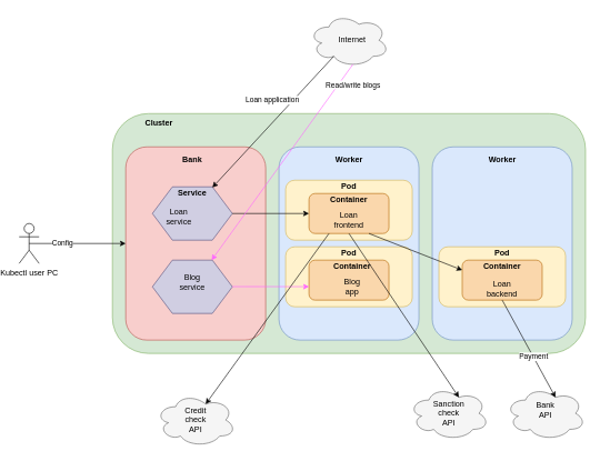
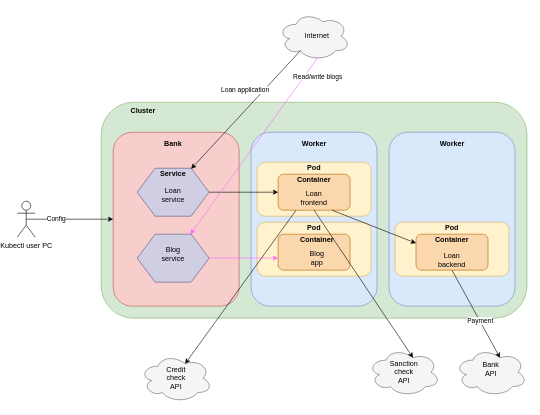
  <mxCell id="0" />
  <mxCell id="1" parent="0" />
  <mxCell id="2" value="" style="rounded=1;whiteSpace=wrap;html=1;fillColor=#d5e8d4;strokeColor=#82b366;" vertex="1" parent="1"><mxGeometry x="160" y="170" width="710" height="360" as="geometry" /></mxCell>
  <mxCell id="3" style="edgeStyle=orthogonalEdgeStyle;rounded=0;orthogonalLoop=1;jettySize=auto;html=1;exitX=0.5;exitY=0.5;exitDx=0;exitDy=0;exitPerimeter=0;entryX=0.5;entryY=1;entryDx=0;entryDy=0;" edge="1" parent="1" source="5" target="10"><mxGeometry relative="1" as="geometry" /></mxCell>
  <mxCell id="4" value="Config" style="edgeLabel;html=1;align=center;verticalAlign=middle;resizable=0;points=[];" vertex="1" connectable="0" parent="3"><mxGeometry x="-0.321" y="2" relative="1" as="geometry"><mxPoint as="offset" /></mxGeometry></mxCell>
  <mxCell id="5" value="Kubectl user PC" style="shape=umlActor;verticalLabelPosition=bottom;labelBackgroundColor=#ffffff;verticalAlign=top;html=1;outlineConnect=0;" vertex="1" parent="1"><mxGeometry x="20" y="335" width="30" height="60" as="geometry" /></mxCell>
  <mxCell id="6" value="" style="ellipse;shape=cloud;whiteSpace=wrap;html=1;fillColor=#f5f5f5;strokeColor=#666666;fontColor=#333333;" vertex="1" parent="1"><mxGeometry x="455" width="120" height="80" as="geometry" y="20" /></mxCell>
  <mxCell id="7" value="" style="ellipse;shape=cloud;whiteSpace=wrap;html=1;fillColor=#f5f5f5;strokeColor=#666666;fontColor=#333333;" vertex="1" parent="1"><mxGeometry x="750" y="580" width="120" height="80" as="geometry" /></mxCell>
  <mxCell id="8" value="" style="ellipse;shape=cloud;whiteSpace=wrap;html=1;fillColor=#f5f5f5;strokeColor=#666666;fontColor=#333333;" vertex="1" parent="1"><mxGeometry x="225" y="590" width="120" height="80" as="geometry" /></mxCell>
  <mxCell id="9" value="" style="ellipse;shape=cloud;whiteSpace=wrap;html=1;fillColor=#f5f5f5;strokeColor=#666666;fontColor=#333333;" vertex="1" parent="1"><mxGeometry x="605" y="580" width="120" height="80" as="geometry" /></mxCell>
  <mxCell id="10" value="" style="rounded=1;whiteSpace=wrap;html=1;direction=south;fillColor=#f8cecc;strokeColor=#b85450;" vertex="1" parent="1"><mxGeometry x="180" y="220" width="210" height="290" as="geometry" /></mxCell>
  <mxCell id="11" value="" style="rounded=1;whiteSpace=wrap;html=1;direction=south;fillColor=#dae8fc;strokeColor=#6c8ebf;" vertex="1" parent="1"><mxGeometry x="410" y="220" width="210" height="290" as="geometry" /></mxCell>
  <mxCell id="12" value="" style="rounded=1;whiteSpace=wrap;html=1;direction=south;fillColor=#dae8fc;strokeColor=#6c8ebf;" vertex="1" parent="1"><mxGeometry x="640" y="220" width="210" height="290" as="geometry" /></mxCell>
  <mxCell id="13" value="&lt;b&gt;Cluster&lt;/b&gt;" style="text;html=1;strokeColor=none;fillColor=none;align=center;verticalAlign=middle;whiteSpace=wrap;rounded=0;" vertex="1" parent="1"><mxGeometry x="210" y="175" width="40" height="20" as="geometry" /></mxCell>
  <mxCell id="14" value="&lt;b&gt;Bank&lt;/b&gt;" style="text;html=1;strokeColor=none;fillColor=none;align=center;verticalAlign=middle;whiteSpace=wrap;rounded=0;" vertex="1" parent="1"><mxGeometry x="220" y="230" width="120" height="20" as="geometry" /></mxCell>
  <mxCell id="15" value="&lt;b&gt;Worker&lt;/b&gt;" style="text;html=1;strokeColor=none;fillColor=none;align=center;verticalAlign=middle;whiteSpace=wrap;rounded=0;" vertex="1" parent="1"><mxGeometry x="477.5" y="230" width="75" height="20" as="geometry" /></mxCell>
  <mxCell id="16" value="&lt;b&gt;Worker&lt;/b&gt;" style="text;html=1;strokeColor=none;fillColor=none;align=center;verticalAlign=middle;whiteSpace=wrap;rounded=0;" vertex="1" parent="1"><mxGeometry x="707.5" y="230" width="75" height="20" as="geometry" /></mxCell>
  <mxCell id="17" value="Internet" style="text;html=1;strokeColor=none;fillColor=none;align=center;verticalAlign=middle;whiteSpace=wrap;rounded=0;" vertex="1" parent="1"><mxGeometry x="500" y="50" width="40" height="20" as="geometry" /></mxCell>
  <mxCell id="18" value="Bank API" style="text;html=1;strokeColor=none;fillColor=none;align=center;verticalAlign=middle;whiteSpace=wrap;rounded=0;" vertex="1" parent="1"><mxGeometry x="790" y="610" width="40" height="10" as="geometry" /></mxCell>
  <mxCell id="19" value="Credit check API" style="text;html=1;strokeColor=none;fillColor=none;align=center;verticalAlign=middle;whiteSpace=wrap;rounded=0;" vertex="1" parent="1"><mxGeometry x="265" y="620" width="40" height="20" as="geometry" /></mxCell>
  <mxCell id="20" value="Sanction check API" style="text;html=1;strokeColor=none;fillColor=none;align=center;verticalAlign=middle;whiteSpace=wrap;rounded=0;" vertex="1" parent="1"><mxGeometry x="645" y="610" width="40" height="20" as="geometry" /></mxCell>
  <mxCell id="21" value="" style="rounded=1;whiteSpace=wrap;html=1;fillColor=#fff2cc;strokeColor=#d6b656;" vertex="1" parent="1"><mxGeometry x="420" y="270" width="190" height="90" as="geometry" /></mxCell>
  <mxCell id="22" value="" style="rounded=1;whiteSpace=wrap;html=1;fillColor=#fff2cc;strokeColor=#d6b656;" vertex="1" parent="1"><mxGeometry x="650" y="370" width="190" height="90" as="geometry" /></mxCell>
  <mxCell id="23" value="&lt;b&gt;Pod&lt;/b&gt;" style="text;html=1;strokeColor=none;fillColor=none;align=center;verticalAlign=middle;whiteSpace=wrap;rounded=0;" vertex="1" parent="1"><mxGeometry x="495" y="270" width="40" height="20" as="geometry" /></mxCell>
  <mxCell id="24" value="&lt;b&gt;Pod&lt;/b&gt;" style="text;html=1;strokeColor=none;fillColor=none;align=center;verticalAlign=middle;whiteSpace=wrap;rounded=0;" vertex="1" parent="1"><mxGeometry x="725" y="370" width="40" height="20" as="geometry" /></mxCell>
  <mxCell id="25" value="" style="rounded=1;whiteSpace=wrap;html=1;fillColor=#fad7ac;strokeColor=#b46504;" vertex="1" parent="1"><mxGeometry x="455" y="290" width="120" height="60" as="geometry" /></mxCell>
  <mxCell id="26" value="" style="rounded=1;whiteSpace=wrap;html=1;fillColor=#fad7ac;strokeColor=#b46504;" vertex="1" parent="1"><mxGeometry x="685" y="390" width="120" height="60" as="geometry" /></mxCell>
  <mxCell id="27" value="&lt;b&gt;Container&lt;/b&gt;" style="text;html=1;strokeColor=none;fillColor=none;align=center;verticalAlign=middle;whiteSpace=wrap;rounded=0;" vertex="1" parent="1"><mxGeometry x="495" y="290" width="40" height="20" as="geometry" /></mxCell>
  <mxCell id="28" value="&lt;b&gt;Container&lt;/b&gt;" style="text;html=1;strokeColor=none;fillColor=none;align=center;verticalAlign=middle;whiteSpace=wrap;rounded=0;" vertex="1" parent="1"><mxGeometry x="725" y="390" width="40" height="20" as="geometry" /></mxCell>
  <mxCell id="29" value="" style="shape=hexagon;perimeter=hexagonPerimeter2;whiteSpace=wrap;html=1;fillColor=#d0cee2;strokeColor=#56517e;" vertex="1" parent="1"><mxGeometry x="220" y="280" width="120" height="80" as="geometry" /></mxCell>
  <mxCell id="30" value="&lt;b&gt;Service&lt;/b&gt;" style="text;html=1;strokeColor=none;fillColor=none;align=center;verticalAlign=middle;whiteSpace=wrap;rounded=0;" vertex="1" parent="1"><mxGeometry x="260" y="280" width="40" height="20" as="geometry" /></mxCell>
  <mxCell id="31" style="rounded=0;orthogonalLoop=1;jettySize=auto;html=1;exitX=0.31;exitY=0.8;exitDx=0;exitDy=0;exitPerimeter=0;entryX=0.75;entryY=0.013;entryDx=0;entryDy=0;entryPerimeter=0;" edge="1" parent="1" source="6" target="29"><mxGeometry relative="1" as="geometry" /></mxCell>
  <mxCell id="32" value="Loan application" style="edgeLabel;html=1;align=center;verticalAlign=middle;resizable=0;points=[];" vertex="1" connectable="0" parent="31"><mxGeometry x="-0.097" y="1" relative="1" as="geometry"><mxPoint x="-10.79" y="-23.52" as="offset" /></mxGeometry></mxCell>
- <mxCell id="33" value="Loan service" style="text;html=1;strokeColor=none;fillColor=none;align=center;verticalAlign=middle;whiteSpace=wrap;rounded=0;" vertex="1" parent="1"><mxGeometry x="240" y="315" width="40" height="20" as="geometry" /></mxCell>
+ <mxCell id="33" value="Loan service" style="text;html=1;strokeColor=none;fillColor=none;align=center;verticalAlign=middle;whiteSpace=wrap;rounded=0;" vertex="1" parent="1"><mxGeometry x="260" y="315" width="40" height="20" as="geometry" /></mxCell>
  <mxCell id="34" value="Loan frontend" style="text;html=1;strokeColor=none;fillColor=none;align=center;verticalAlign=middle;whiteSpace=wrap;rounded=0;" vertex="1" parent="1"><mxGeometry x="495" y="320" width="40" height="20" as="geometry" /></mxCell>
  <mxCell id="35" value="Loan backend" style="text;html=1;strokeColor=none;fillColor=none;align=center;verticalAlign=middle;whiteSpace=wrap;rounded=0;" vertex="1" parent="1"><mxGeometry x="725" y="424" width="40" height="20" as="geometry" /></mxCell>
  <mxCell id="36" value="" style="endArrow=classic;html=1;exitX=1;exitY=0.5;exitDx=0;exitDy=0;entryX=0;entryY=0.5;entryDx=0;entryDy=0;" edge="1" parent="1" source="29" target="25"><mxGeometry width="50" height="50" relative="1" as="geometry"><mxPoint x="490" y="330" as="sourcePoint" /><mxPoint x="540" y="280" as="targetPoint" /></mxGeometry></mxCell>
  <mxCell id="37" value="" style="endArrow=classic;html=1;entryX=0.625;entryY=0.2;entryDx=0;entryDy=0;entryPerimeter=0;exitX=0.5;exitY=1;exitDx=0;exitDy=0;" edge="1" parent="1" source="26" target="7"><mxGeometry width="50" height="50" relative="1" as="geometry"><mxPoint x="490" y="530" as="sourcePoint" /><mxPoint x="540" y="480" as="targetPoint" /></mxGeometry></mxCell>
  <mxCell id="38" value="Payment" style="edgeLabel;html=1;align=center;verticalAlign=middle;resizable=0;points=[];" vertex="1" connectable="0" parent="37"><mxGeometry x="0.155" relative="1" as="geometry"><mxPoint as="offset" /></mxGeometry></mxCell>
  <mxCell id="39" value="" style="shape=hexagon;perimeter=hexagonPerimeter2;whiteSpace=wrap;html=1;fillColor=#d0cee2;strokeColor=#56517e;" vertex="1" parent="1"><mxGeometry x="220" y="390" width="120" height="80" as="geometry" /></mxCell>
  <mxCell id="40" value="Blog service" style="text;html=1;strokeColor=none;fillColor=none;align=center;verticalAlign=middle;whiteSpace=wrap;rounded=0;" vertex="1" parent="1"><mxGeometry x="260" y="414" width="40" height="20" as="geometry" /></mxCell>
  <mxCell id="41" value="" style="rounded=1;whiteSpace=wrap;html=1;fillColor=#fff2cc;strokeColor=#d6b656;" vertex="1" parent="1"><mxGeometry x="420" y="370" width="190" height="90" as="geometry" /></mxCell>
  <mxCell id="42" value="" style="rounded=1;whiteSpace=wrap;html=1;fillColor=#fad7ac;strokeColor=#b46504;" vertex="1" parent="1"><mxGeometry x="455" y="390" width="120" height="60" as="geometry" /></mxCell>
  <mxCell id="43" value="&lt;b&gt;Pod&lt;/b&gt;" style="text;html=1;strokeColor=none;fillColor=none;align=center;verticalAlign=middle;whiteSpace=wrap;rounded=0;" vertex="1" parent="1"><mxGeometry x="495" y="370" width="40" height="20" as="geometry" /></mxCell>
  <mxCell id="44" value="&lt;b&gt;Container&lt;/b&gt;" style="text;html=1;strokeColor=none;fillColor=none;align=center;verticalAlign=middle;whiteSpace=wrap;rounded=0;" vertex="1" parent="1"><mxGeometry x="500" y="390" width="40" height="20" as="geometry" /></mxCell>
  <mxCell id="45" value="" style="endArrow=classic;html=1;exitX=1;exitY=0.5;exitDx=0;exitDy=0;entryX=0;entryY=0.663;entryDx=0;entryDy=0;entryPerimeter=0;strokeColor=#FF66FF;" edge="1" parent="1" target="42"><mxGeometry width="50" height="50" relative="1" as="geometry"><mxPoint x="340" y="429.75" as="sourcePoint" /><mxPoint x="455" y="429.75" as="targetPoint" /></mxGeometry></mxCell>
  <mxCell id="46" value="Blog app" style="text;html=1;strokeColor=none;fillColor=none;align=center;verticalAlign=middle;whiteSpace=wrap;rounded=0;" vertex="1" parent="1"><mxGeometry x="500" y="420" width="40" height="20" as="geometry" /></mxCell>
  <mxCell id="47" value="" style="endArrow=classic;html=1;exitX=0.25;exitY=1;exitDx=0;exitDy=0;entryX=0.625;entryY=0.2;entryDx=0;entryDy=0;entryPerimeter=0;" edge="1" parent="1" source="25" target="8"><mxGeometry width="50" height="50" relative="1" as="geometry"><mxPoint x="490" y="530" as="sourcePoint" /><mxPoint x="540" y="480" as="targetPoint" /></mxGeometry></mxCell>
  <mxCell id="48" value="" style="endArrow=classic;html=1;entryX=0.625;entryY=0.2;entryDx=0;entryDy=0;entryPerimeter=0;exitX=0.5;exitY=1;exitDx=0;exitDy=0;" edge="1" parent="1" source="25" target="9"><mxGeometry width="50" height="50" relative="1" as="geometry"><mxPoint x="490" y="530" as="sourcePoint" /><mxPoint x="540" y="480" as="targetPoint" /></mxGeometry></mxCell>
  <mxCell id="49" value="" style="endArrow=classic;html=1;exitX=0.75;exitY=1;exitDx=0;exitDy=0;entryX=0;entryY=0.25;entryDx=0;entryDy=0;" edge="1" parent="1" source="25" target="26"><mxGeometry width="50" height="50" relative="1" as="geometry"><mxPoint x="490" y="330" as="sourcePoint" /><mxPoint x="540" y="280" as="targetPoint" /></mxGeometry></mxCell>
  <mxCell id="50" value="" style="endArrow=classic;html=1;exitX=0.55;exitY=0.95;exitDx=0;exitDy=0;strokeColor=#FF66FF;exitPerimeter=0;" edge="1" parent="1" source="6" target="39"><mxGeometry width="50" height="50" relative="1" as="geometry"><mxPoint x="350" y="439.75" as="sourcePoint" /><mxPoint x="465" y="439.78" as="targetPoint" /></mxGeometry></mxCell>
  <mxCell id="51" value="Read/write blogs" style="edgeLabel;html=1;align=center;verticalAlign=middle;resizable=0;points=[];" vertex="1" connectable="0" parent="50"><mxGeometry x="-0.79" relative="1" as="geometry"><mxPoint x="21.24" as="offset" /></mxGeometry></mxCell>
